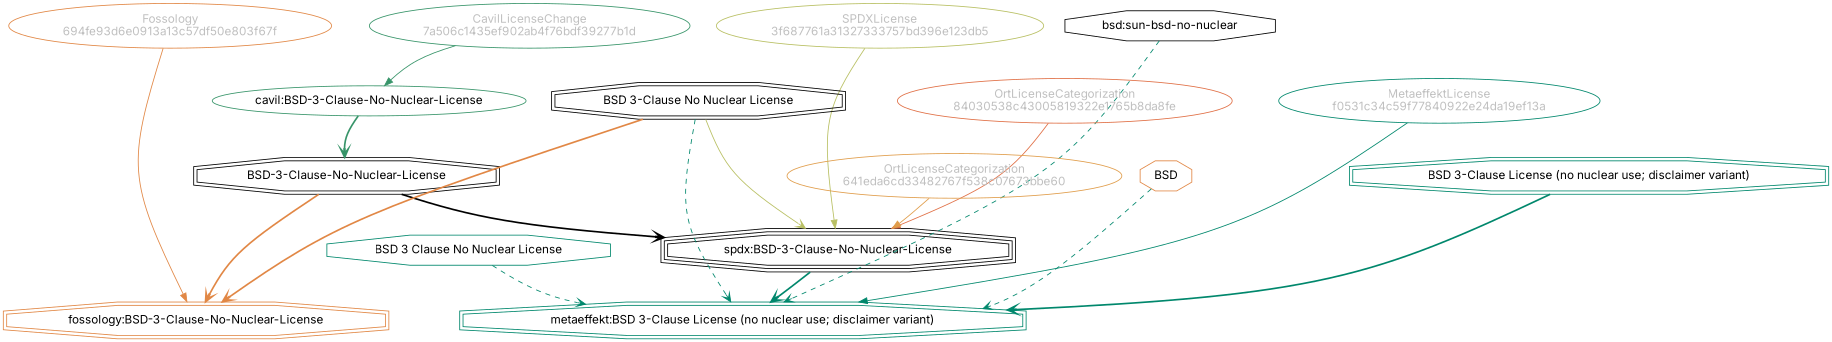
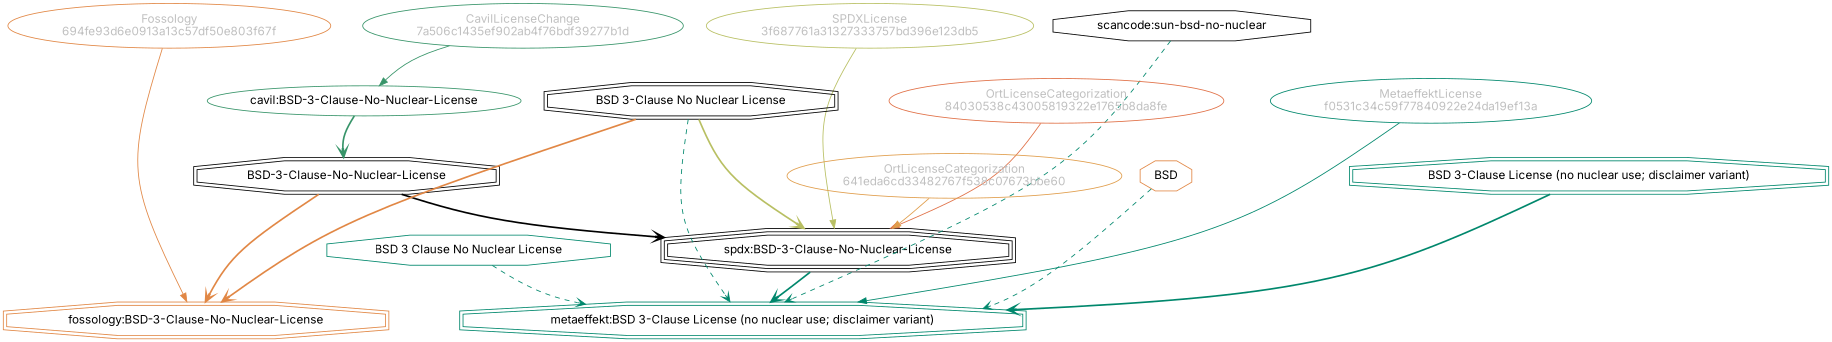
  strict digraph {
    fontname=Inter
    splines=curved
    node [fontname=Inter shape=ellipse]
    edge [color="#00876c" fontname=Inter weight=0.5 arrowhead=vee style=bold]
    n1 [color="#b8bf62" fillcolor="beige;1" fontcolor=gray label="SPDXLicense\n3f687761a31327333757bd396e123db5"]
    n2 [label="spdx:BSD-3-Clause-No-Nuclear-License" shape=tripleoctagon]
    n3 [color="#00876c" label="metaeffekt:BSD 3-Clause License (no nuclear use; disclaimer variant)" shape=doubleoctagon]
    n4 [label="BSD-3-Clause-No-Nuclear-License" shape=doubleoctagon]
    n5 [color="#e18745" label="fossology:BSD-3-Clause-No-Nuclear-License" shape=doubleoctagon]
    n6 [color="#379469" label="cavil:BSD-3-Clause-No-Nuclear-License"]
    n7 [label="BSD 3-Clause No Nuclear License" shape=doubleoctagon]
    n8 [color="#e18745" label=BSD shape=octagon]
-   n9 [label="bsd:sun-bsd-no-nuclear" shape=octagon]
+   n9 [label="scancode:sun-bsd-no-nuclear" shape=octagon]
    n10 [color="#e18745" fillcolor="beige;1" fontcolor=gray label="Fossology\n694fe93d6e0913a13c57df50e803f67f"]
    n11 [color="#e06f45" fillcolor="beige;1" fontcolor=gray label="OrtLicenseCategorization\n84030538c43005819322e1765b8da8fe"]
    n12 [color="#e09d4b" fillcolor="beige;1" fontcolor=gray label="OrtLicenseCategorization\n641eda6cd33482767f538c07673bbe60"]
    n13 [color="#379469" fillcolor="beige;1" fontcolor=gray label="CavilLicenseChange\n7a506c1435ef902ab4f76bdf39277b1d"]
    n14 [color="#00876c" fillcolor="beige;1" fontcolor=gray label="MetaeffektLicense\nf0531c34c59f77840922e24da19ef13a"]
    n15 [color="#00876c" label="BSD 3-Clause License (no nuclear use; disclaimer variant)" shape=doubleoctagon]
    n16 [color="#00876c" label="BSD 3 Clause No Nuclear License" shape=octagon]
    n1 -> n2 [color="#b8bf62" arrowhead="" style=""]
    n2 -> n3 [weight=0.7]
    n4 -> n2 [weight=0.7 color=""]
    n4 -> n5 [color="#e18745" weight=0.7]
    n6 -> n4 [color="#379469" weight=0.7]
-   n7 -> n2 [color="#b8bf62" style=solid weight=0.7]
+   n7 -> n2 [color="#b8bf62" weight=0.7]
    n7 -> n3 [style=dashed]
    n7 -> n5 [color="#e18745" weight=0.7]
    n8 -> n3 [style=dashed]
    n9 -> n3 [style=dashed]
    n10 -> n5 [color="#e18745" arrowhead="" style=""]
    n11 -> n2 [color="#e06f45" arrowhead="" style=""]
    n12 -> n2 [color="#e09d4b" arrowhead="" style=""]
    n13 -> n6 [color="#379469" arrowhead="" style=""]
    n14 -> n3 [arrowhead="" style=""]
    n15 -> n3 [weight=0.7]
    n16 -> n3 [style=dashed]
  }
